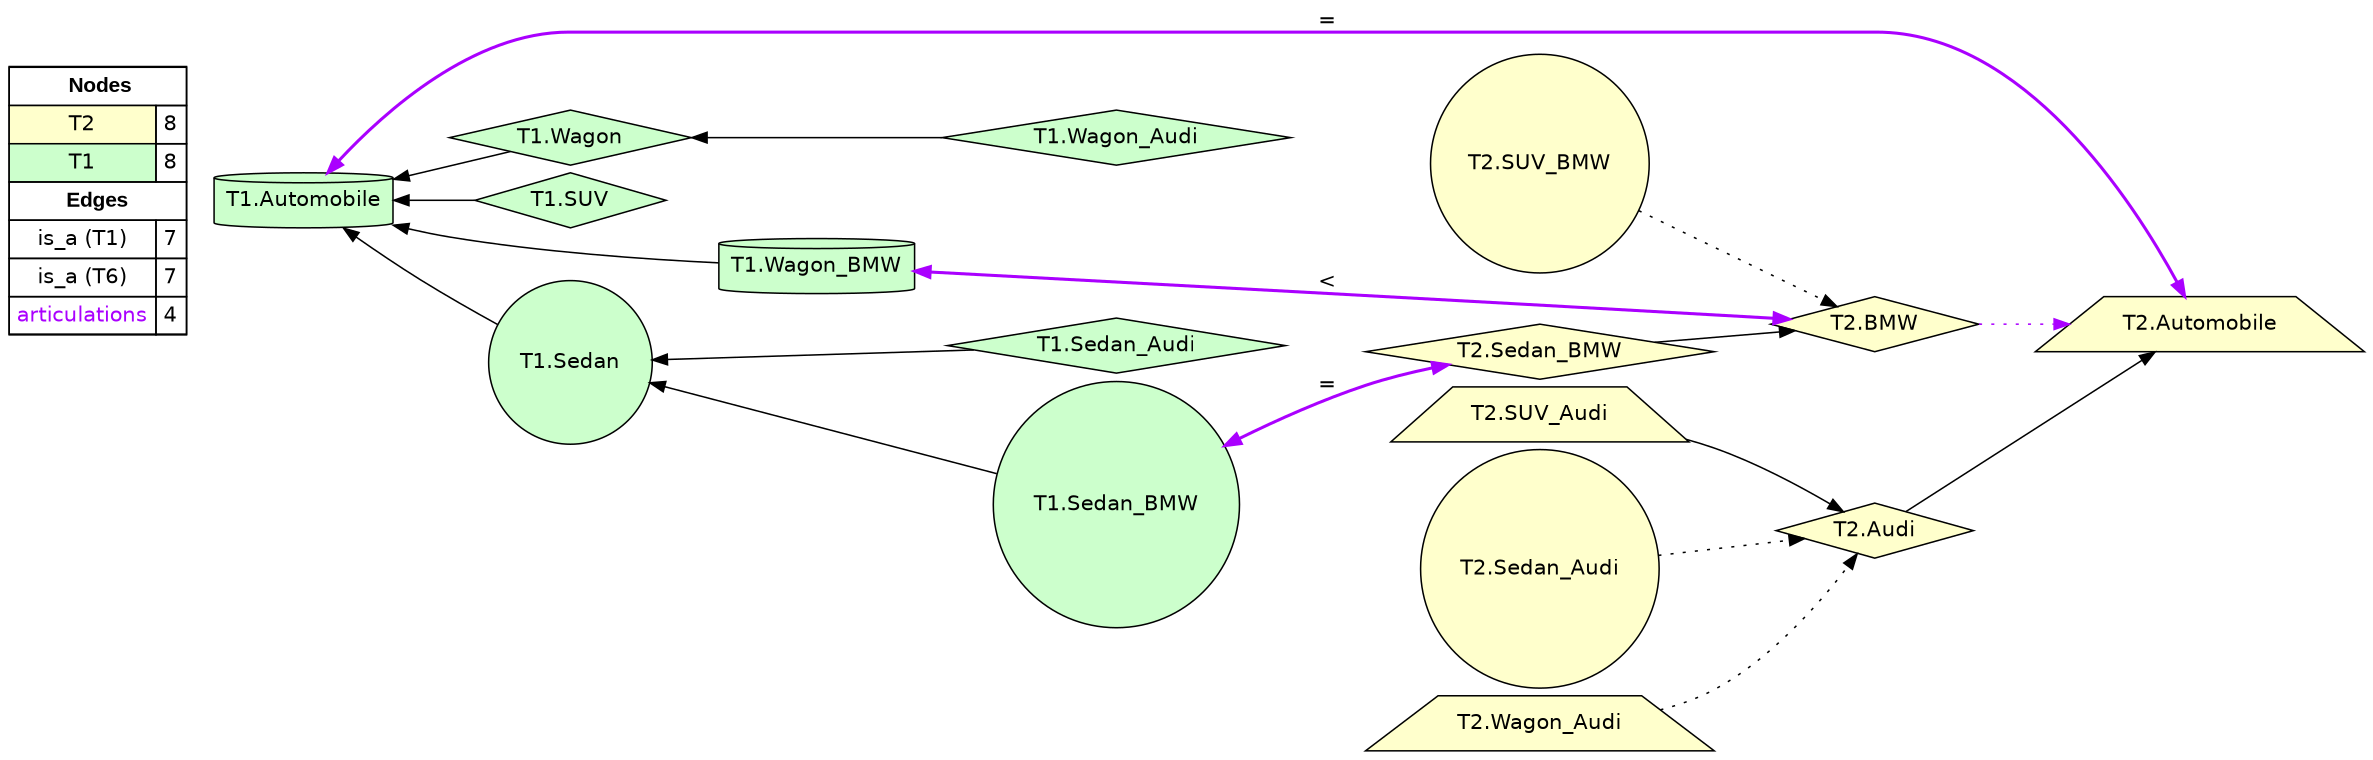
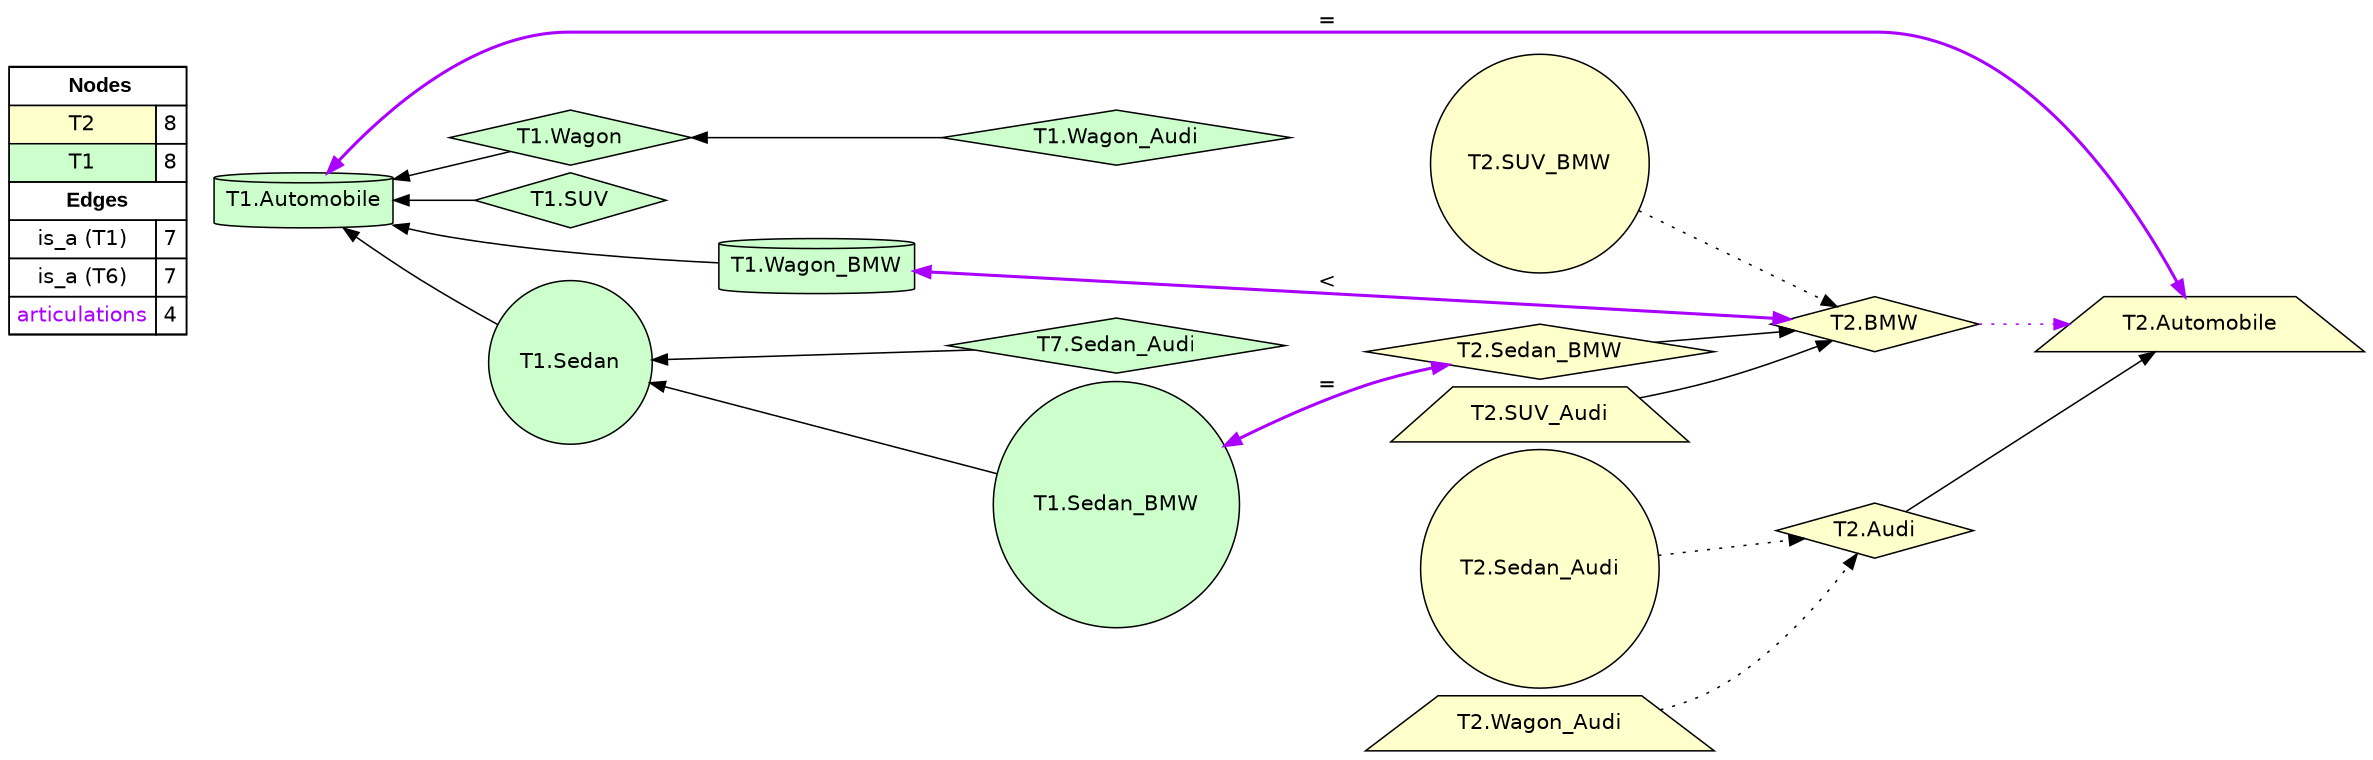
  digraph {
    rankdir=LR
    node [fillcolor="#FFFFCC" fontname=helvetica shape=diamond style=filled]
    edge [color="#000000" constraint=true dir=forward penwidth=1 style=bold]
    n1 [fillcolor=white label=<   <TABLE BORDER="0" CELLBORDER="1" CELLSPACING="0" CELLPADDING="4">  <TR> <TD COLSPAN="2"><font face="Arial Black"> Nodes</font></TD> </TR>  <TR>   <TD bgcolor="#FFFFCC" fontname="helvetica">T2</TD>   <TD>8</TD>   </TR>  <TR>   <TD bgcolor="#CCFFCC" fontname="helvetica">T1</TD>   <TD>8</TD>   </TR>  <TR> <TD COLSPAN="2"><font face = "Arial Black"> Edges </font></TD> </TR>  <TR>   <TD><font color ="#000000">is_a (T1)</font></TD><TD>7</TD> </TR> <TR>   <TD><font color ="#000000">is_a (T6)</font></TD><TD>7</TD> </TR> <TR>   <TD><font color ="#AA00FF">articulations</font></TD><TD>4</TD> </TR> </TABLE>   > margin=0 shape=box]
    "T2.Automobile" [shape=trapezium]
    "T2.Audi"
    "T2.SUV_BMW" [shape=circle]
    "T2.BMW"
    "T2.Sedan_BMW"
    "T2.SUV_Audi" [shape=trapezium]
    "T2.Wagon_Audi" [shape=trapezium]
    "T2.Sedan_Audi" [shape=circle]
    "T1.Automobile" [fillcolor="#CCFFCC" shape=cylinder]
    "T1.Wagon" [fillcolor="#CCFFCC"]
    "T1.SUV" [fillcolor="#CCFFCC"]
    "T1.Sedan" [fillcolor="#CCFFCC" shape=circle]
    "T1.Wagon_BMW" [fillcolor="#CCFFCC" shape=cylinder]
    "T1.Wagon_Audi" [fillcolor="#CCFFCC"]
    "T1.Sedan_BMW" [fillcolor="#CCFFCC" shape=circle]
-   "T1.Sedan_Audi" [fillcolor="#CCFFCC"]
+   "T1.Sedan_Audi" [fillcolor="#CCFFCC" label="T7.Sedan_Audi"]
    subgraph sub_1 {
      rank=source
      n1
    }
    "T2.Audi" -> "T2.Automobile"
    "T2.SUV_BMW" -> "T2.BMW" [style=dotted]
    "T2.BMW" -> "T2.Automobile" [color="#AA00FF" style=dotted]
    "T2.Sedan_BMW" -> "T2.BMW"
-   "T2.SUV_Audi" -> "T2.Audi" [style=solid]
+   "T2.SUV_Audi" -> "T2.BMW" [style=solid]
    "T2.Wagon_Audi" -> "T2.Audi" [style=dotted]
    "T2.Sedan_Audi" -> "T2.Audi" [style=dotted]
    "T1.Automobile" -> "T2.Automobile" [color="#AA00FF" dir=both label="=" penwidth=2]
    "T1.Automobile" -> "T1.Wagon" [dir=back style=solid]
    "T1.Automobile" -> "T1.SUV" [dir=back style=solid]
    "T1.Automobile" -> "T1.Sedan" [dir=back]
    "T1.Automobile" -> "T1.Wagon_BMW" [dir=back style=solid]
    "T1.Wagon" -> "T1.Wagon_Audi" [dir=back]
    "T1.Sedan" -> "T1.Sedan_BMW" [dir=back style=solid]
    "T1.Sedan" -> "T1.Sedan_Audi" [dir=back]
    "T1.Wagon_BMW" -> "T2.BMW" [color="#AA00FF" dir=both label="<" penwidth=2]
    "T1.Sedan_BMW" -> "T2.Sedan_BMW" [color="#AA00FF" dir=both label="=" penwidth=2 style=solid]
  }
